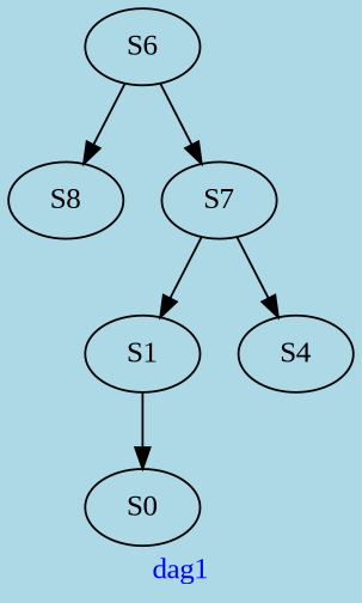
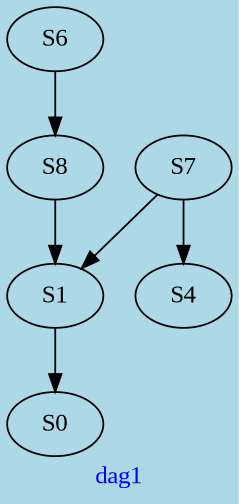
  digraph {
    bgcolor=lightblue
    fontcolor=blue
    fontname="Liberation Serif"
    label=dag1
    node [fontname="Liberation Serif"]
    edge [fontname="Liberation Serif"]
    S1
    S0
    n3 [label=S8]
    n4 [label=S7]
    S4
    S6
    S1 -> S0
+   n3 -> S1
    n4 -> S1
    n4 -> S4
    S6 -> n3
-   S6 -> n4
  }
